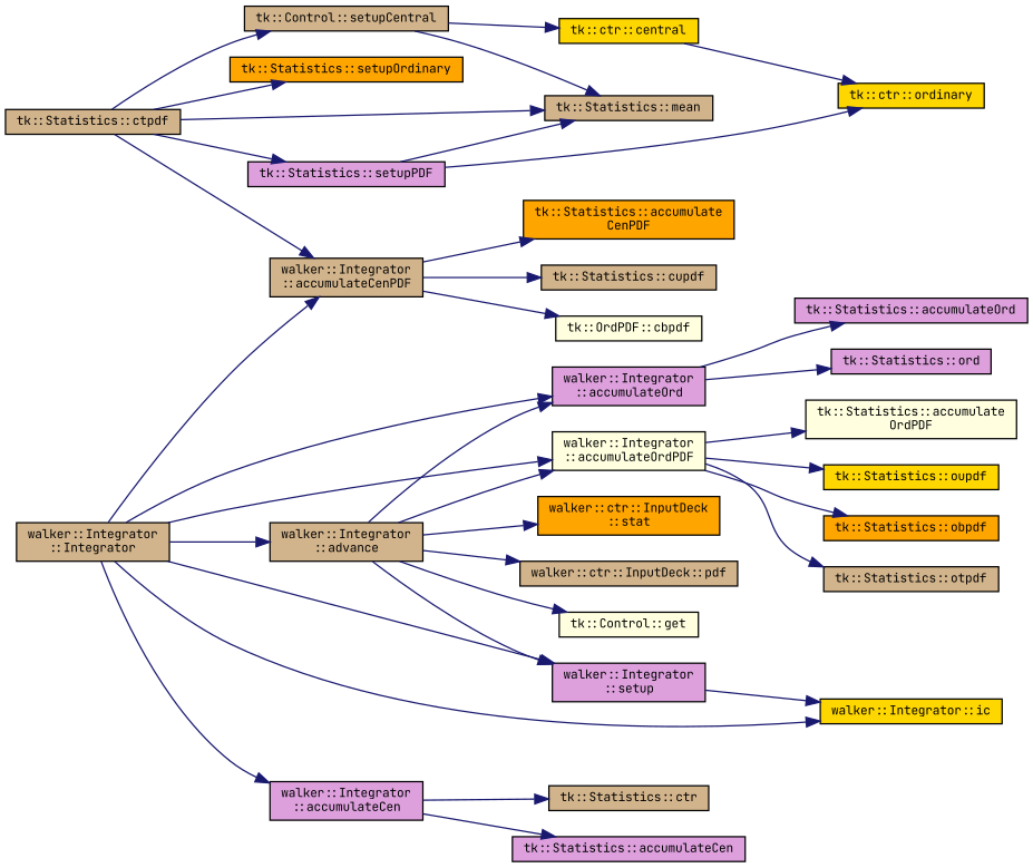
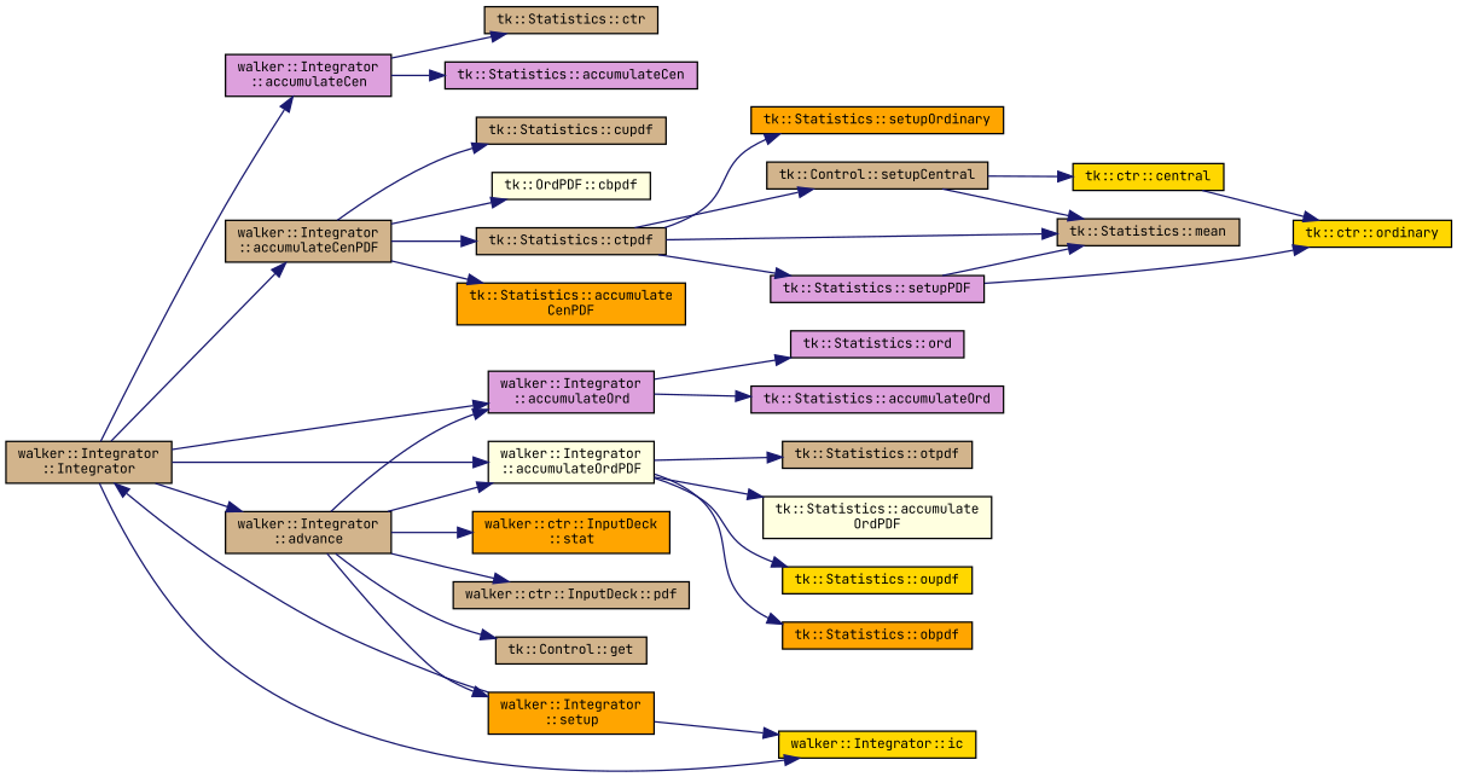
  digraph {
    fontname="JetBrains Mono"
    rankdir=LR
    node [color=black fillcolor=tan fontname="JetBrains Mono" fontsize=9 shape=record style=filled]
    edge [color=midnightblue fontname="JetBrains Mono" fontsize=9 labelfontname="sans-serif" labelfontsize=9 style=solid]
    n1 [fontcolor=black height=0.2 label="walker::Integrator\l::Integrator" width=0.4]
    n2 [fillcolor=plum height=0.2 label="walker::Integrator\l::accumulateCen" width=0.4]
    n3 [height=0.2 label="walker::Integrator\l::accumulateCenPDF" width=0.4]
    n4 [fillcolor=plum height=0.2 label="walker::Integrator\l::accumulateOrd" width=0.4]
    n5 [fillcolor=lightyellow height=0.2 label="walker::Integrator\l::accumulateOrdPDF" width=0.4]
    n6 [height=0.2 label="walker::Integrator\l::advance" width=0.4]
    n7 [fillcolor=gold height=0.2 label="walker::Integrator::ic" width=0.4]
-   n8 [fillcolor=plum height=0.2 label="walker::Integrator\l::setup" width=0.4]
+   n8 [fillcolor=orange height=0.2 label="walker::Integrator\l::setup" width=0.4]
    n9 [fillcolor=plum height=0.2 label="tk::Statistics::accumulateCen" width=0.4]
    n10 [height=0.2 label="tk::Statistics::ctr" width=0.4]
    n11 [fillcolor=orange height=0.2 label="tk::Statistics::accumulate\lCenPDF" width=0.4]
    n12 [height=0.2 label="tk::Statistics::cupdf" width=0.4]
    n13 [fillcolor=lightyellow height=0.2 label="tk::OrdPDF::cbpdf" width=0.4]
    n14 [height=0.2 label="tk::Statistics::ctpdf" width=0.4]
    n15 [fillcolor=plum height=0.2 label="tk::Statistics::accumulateOrd" width=0.4]
    n16 [fillcolor=plum height=0.2 label="tk::Statistics::ord" width=0.4]
    n17 [fillcolor=lightyellow height=0.2 label="tk::Statistics::accumulate\lOrdPDF" width=0.4]
    n18 [fillcolor=gold height=0.2 label="tk::Statistics::oupdf" width=0.4]
    n19 [fillcolor=orange height=0.2 label="tk::Statistics::obpdf" width=0.4]
    n20 [height=0.2 label="tk::Statistics::otpdf" width=0.4]
    n21 [fillcolor=orange height=0.2 label="walker::ctr::InputDeck\l::stat" width=0.4]
    n22 [height=0.2 label="walker::ctr::InputDeck::pdf" width=0.4]
-   n23 [fillcolor=lightyellow height=0.2 label="tk::Control::get" width=0.4]
+   n23 [height=0.2 label="tk::Control::get" width=0.4]
    n24 [height=0.2 label="tk::Statistics::mean" width=0.4]
    n25 [height=0.2 label="tk::Control::setupCentral" width=0.4]
    n26 [fillcolor=orange height=0.2 label="tk::Statistics::setupOrdinary" width=0.4]
    n27 [fillcolor=plum height=0.2 label="tk::Statistics::setupPDF" width=0.4]
    n28 [fillcolor=gold height=0.2 label="tk::ctr::central" width=0.4]
    n29 [fillcolor=gold height=0.2 label="tk::ctr::ordinary" width=0.4]
    n1 -> n2
    n1 -> n3
    n1 -> n4
    n1 -> n5
    n1 -> n6
    n1 -> n7
-   n1 -> n8
+   n8 -> n1
    n2 -> n9
    n2 -> n10
    n3 -> n11
    n3 -> n12
    n3 -> n13
-   n14 -> n3
+   n3 -> n14
    n4 -> n15
    n4 -> n16
    n5 -> n17
    n5 -> n18
    n5 -> n19
    n5 -> n20
    n6 -> n4
    n6 -> n5
    n6 -> n8
    n6 -> n21
    n6 -> n22
    n6 -> n23
    n8 -> n7
    n14 -> n24
    n14 -> n25
    n14 -> n26
    n14 -> n27
    n25 -> n24
    n25 -> n28
    n27 -> n24
    n27 -> n29
    n28 -> n29
  }
